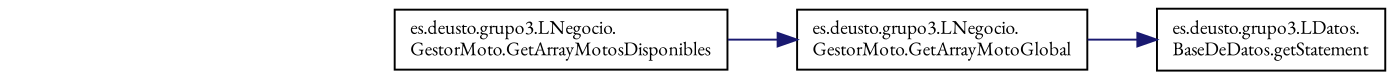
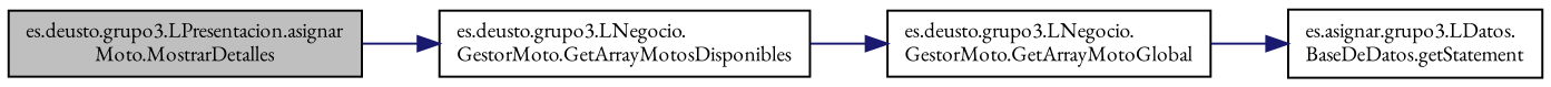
  digraph {
    fontname="EB Garamond"
    rankdir=LR
    node [color=black fillcolor=white fontname="EB Garamond" fontsize=10 shape=record style=filled]
    edge [color=midnightblue fontname="EB Garamond" fontsize=10 labelfontname=Helvetica labelfontsize=10 style=solid]
+   n1 [fillcolor=grey75 fontcolor=black height=0.2 label="es.deusto.grupo3.LPresentacion.asignar\lMoto.MostrarDetalles" width=0.4]
    n2 [height=0.2 label="es.deusto.grupo3.LNegocio.\lGestorMoto.GetArrayMotosDisponibles" width=0.4]
-   n3 [height=0.2 label="es.deusto.grupo3.LDatos.\lBaseDeDatos.getStatement" width=0.4]
+   n3 [height=0.2 label="es.asignar.grupo3.LDatos.\lBaseDeDatos.getStatement" width=0.4]
    n4 [height=0.2 label="es.deusto.grupo3.LNegocio.\lGestorMoto.GetArrayMotoGlobal" width=0.4]
+   n1 -> n2
    n2 -> n4
    n4 -> n3
  }
